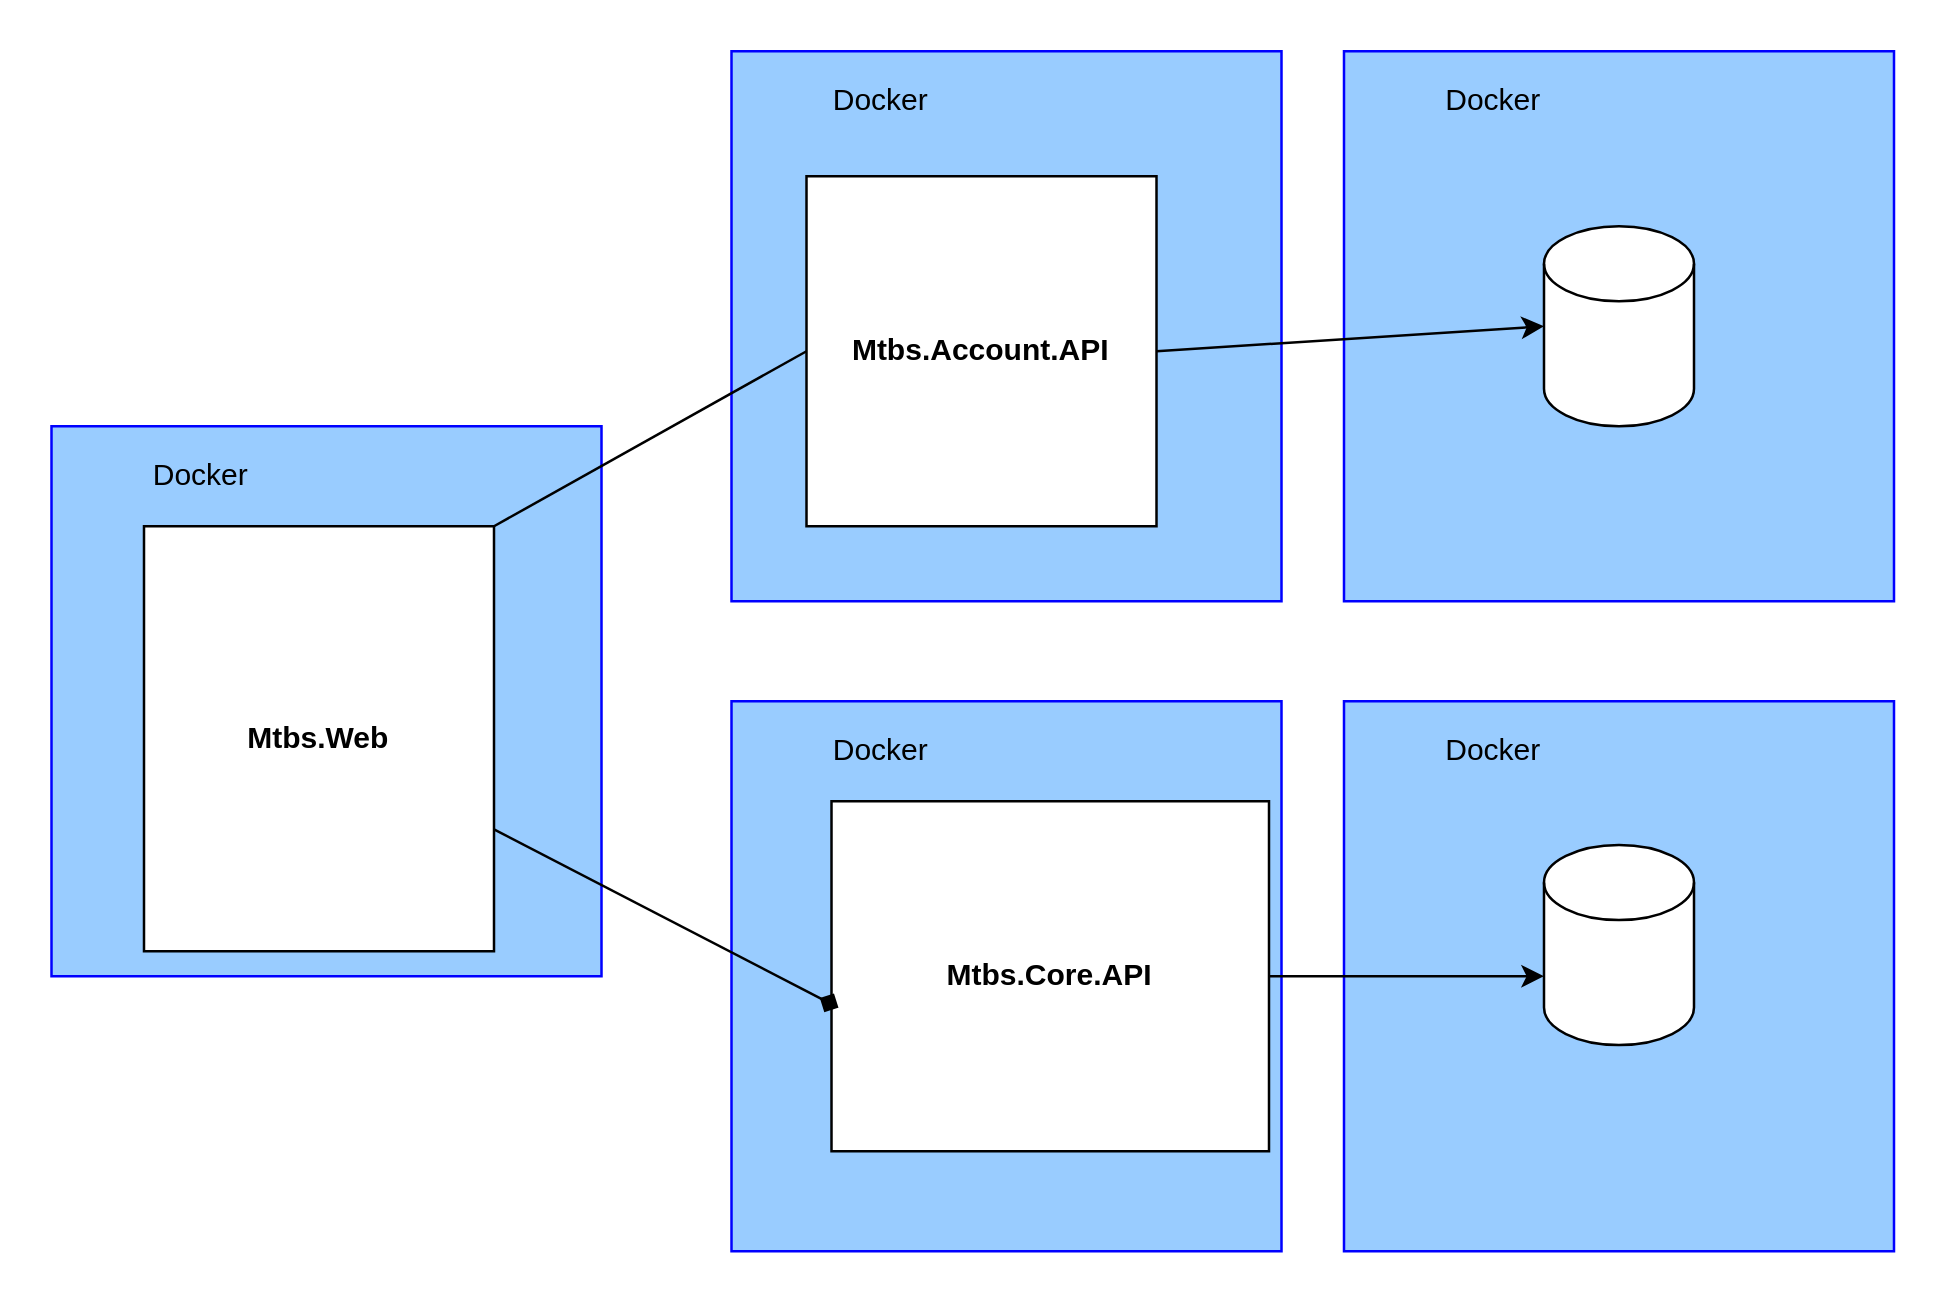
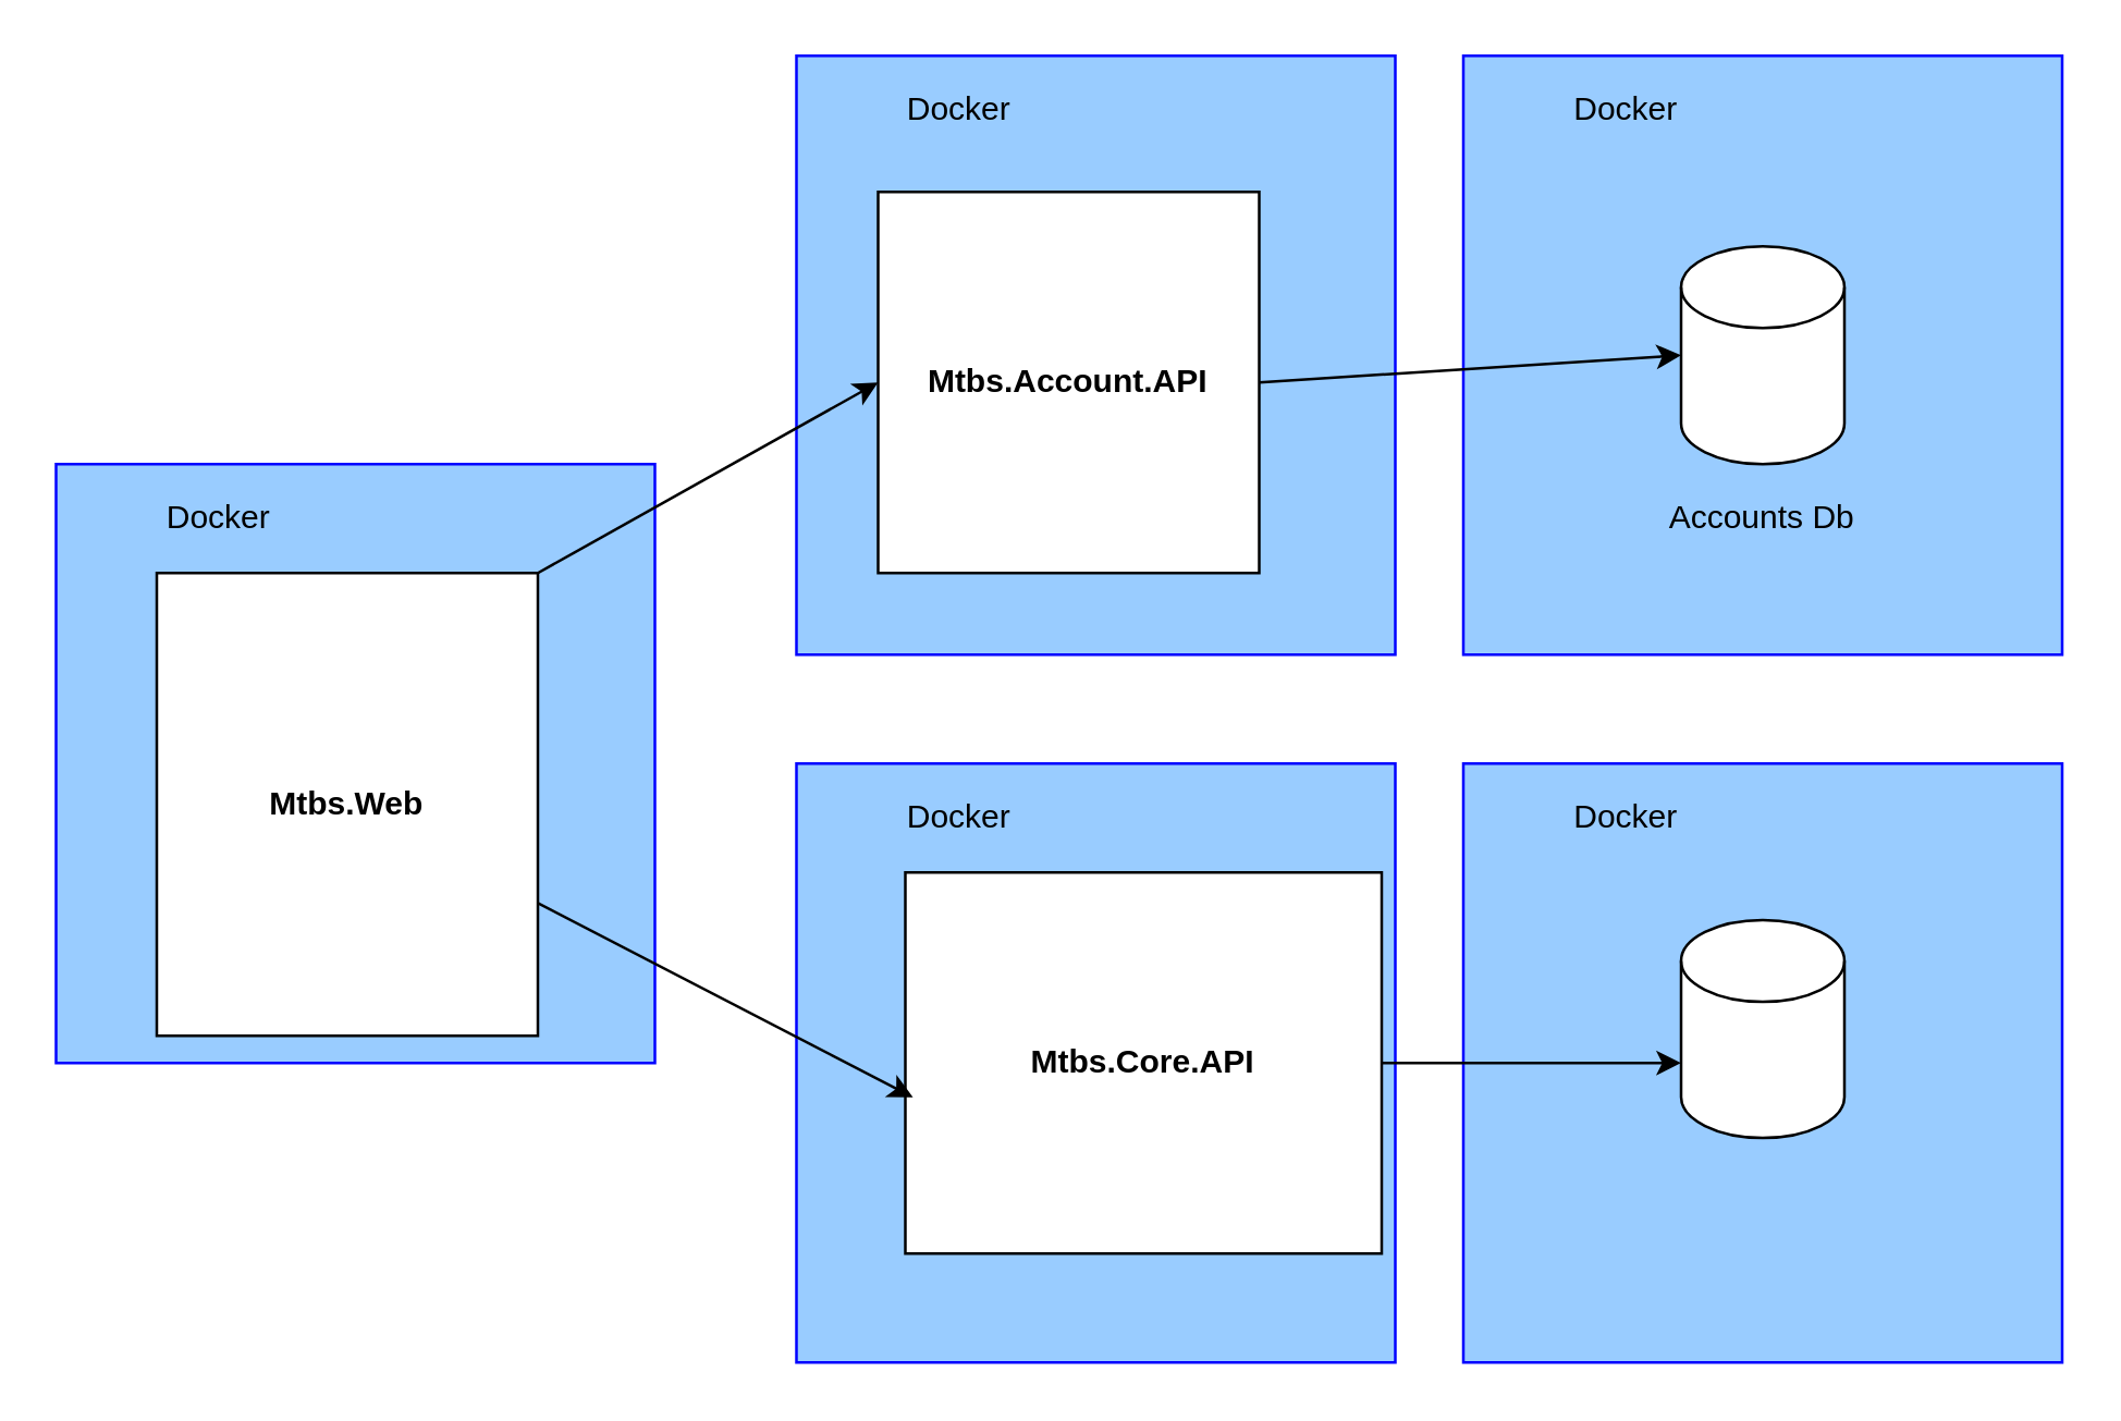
  <mxCell id="0" />
  <mxCell id="1" parent="0" />
  <mxCell id="2" value="" style="group" vertex="1" connectable="0" parent="1"><mxGeometry x="292" y="20" width="220" height="220" as="geometry" /></mxCell>
  <mxCell id="3" value="" style="whiteSpace=wrap;html=1;aspect=fixed;strokeColor=#0000FF;fillColor=#99CCFF;" vertex="1" parent="2"><mxGeometry width="220" height="220" as="geometry" /></mxCell>
  <mxCell id="4" value="Docker" style="text;html=1;strokeColor=none;fillColor=none;align=center;verticalAlign=middle;whiteSpace=wrap;rounded=0;container=1;" vertex="1" parent="2"><mxGeometry x="15" y="10" width="90" height="20" as="geometry" /></mxCell>
  <mxCell id="5" value="&lt;b&gt;Mtbs.Account.API&lt;/b&gt;" style="whiteSpace=wrap;html=1;aspect=fixed;" parent="1" vertex="1"><mxGeometry x="322" y="70" width="140" height="140" as="geometry" /></mxCell>
  <mxCell id="6" value="" style="group" vertex="1" connectable="0" parent="1"><mxGeometry x="537" y="20" width="220" height="220" as="geometry" /></mxCell>
  <mxCell id="7" value="" style="whiteSpace=wrap;html=1;aspect=fixed;strokeColor=#0000FF;fillColor=#99CCFF;" vertex="1" parent="6"><mxGeometry width="220" height="220" as="geometry" /></mxCell>
  <mxCell id="8" value="Docker" style="text;html=1;strokeColor=none;fillColor=none;align=center;verticalAlign=middle;whiteSpace=wrap;rounded=0;container=1;" vertex="1" parent="6"><mxGeometry x="15" y="10" width="90" height="20" as="geometry" /></mxCell>
  <mxCell id="9" value="" style="group" vertex="1" connectable="0" parent="1"><mxGeometry x="602" y="90" width="90" height="110" as="geometry" /></mxCell>
  <mxCell id="10" value="" style="shape=cylinder3;whiteSpace=wrap;html=1;boundedLbl=1;backgroundOutline=1;size=15;" parent="9" vertex="1"><mxGeometry x="15" width="60" height="80" as="geometry" /></mxCell>
+ <mxCell id="11" value="Accounts Db" style="text;html=1;strokeColor=none;fillColor=none;align=center;verticalAlign=middle;whiteSpace=wrap;rounded=0;" parent="9" vertex="1"><mxGeometry y="90" width="90" height="20" as="geometry" /></mxCell>
  <mxCell id="12" value="" style="endArrow=classic;html=1;exitX=1;exitY=0.5;exitDx=0;exitDy=0;entryX=0;entryY=0.5;entryDx=0;entryDy=0;entryPerimeter=0;" parent="1" source="5" target="10" edge="1"><mxGeometry x="305" y="50" width="50" height="50" as="geometry"><mxPoint x="777" y="340" as="sourcePoint" /><mxPoint x="827" y="290" as="targetPoint" /></mxGeometry></mxCell>
  <mxCell id="13" value="" style="group" vertex="1" connectable="0" parent="1"><mxGeometry x="292" y="280" width="220" height="220" as="geometry" /></mxCell>
  <mxCell id="14" value="" style="whiteSpace=wrap;html=1;aspect=fixed;strokeColor=#0000FF;fillColor=#99CCFF;" vertex="1" parent="13"><mxGeometry width="220" height="220" as="geometry" /></mxCell>
  <mxCell id="15" value="Docker" style="text;html=1;strokeColor=none;fillColor=none;align=center;verticalAlign=middle;whiteSpace=wrap;rounded=0;container=1;" vertex="1" parent="13"><mxGeometry x="15" y="10" width="90" height="20" as="geometry" /></mxCell>
  <mxCell id="16" value="&lt;b&gt;Mtbs.Core.API&lt;/b&gt;" style="whiteSpace=wrap;html=1;aspect=fixed;" parent="1" vertex="1"><mxGeometry x="332" y="320" width="175" height="140" as="geometry" /></mxCell>
  <mxCell id="17" value="" style="group" vertex="1" connectable="0" parent="1"><mxGeometry x="537" y="280" width="220" height="220" as="geometry" /></mxCell>
  <mxCell id="18" value="" style="whiteSpace=wrap;html=1;aspect=fixed;strokeColor=#0000FF;fillColor=#99CCFF;" vertex="1" parent="17"><mxGeometry width="220" height="220" as="geometry" /></mxCell>
  <mxCell id="19" value="Docker" style="text;html=1;strokeColor=none;fillColor=none;align=center;verticalAlign=middle;whiteSpace=wrap;rounded=0;container=1;" vertex="1" parent="17"><mxGeometry x="15" y="10" width="90" height="20" as="geometry" /></mxCell>
  <mxCell id="20" value="" style="group" vertex="1" connectable="0" parent="1"><mxGeometry x="602" y="337.5" width="90" height="112.5" as="geometry" /></mxCell>
  <mxCell id="21" value="" style="shape=cylinder3;whiteSpace=wrap;html=1;boundedLbl=1;backgroundOutline=1;size=15;container=1;" parent="20" vertex="1"><mxGeometry x="15" width="60" height="80" as="geometry" /></mxCell>
  <mxCell id="22" value="" style="endArrow=classic;html=1;exitX=1;exitY=0.5;exitDx=0;exitDy=0;entryX=0;entryY=0;entryDx=0;entryDy=52.5;entryPerimeter=0;" parent="1" source="16" target="21" edge="1"><mxGeometry x="305" y="310" width="50" height="50" as="geometry"><mxPoint x="787" y="580" as="sourcePoint" /><mxPoint x="1047" y="579" as="targetPoint" /></mxGeometry></mxCell>
  <mxCell id="23" value="" style="group" vertex="1" connectable="0" parent="1"><mxGeometry x="20" y="170" width="220" height="220" as="geometry" /></mxCell>
  <mxCell id="24" value="" style="whiteSpace=wrap;html=1;aspect=fixed;strokeColor=#0000FF;fillColor=#99CCFF;" vertex="1" parent="23"><mxGeometry width="220" height="220" as="geometry" /></mxCell>
  <mxCell id="25" value="Docker" style="text;html=1;strokeColor=none;fillColor=none;align=center;verticalAlign=middle;whiteSpace=wrap;rounded=0;container=1;" vertex="1" parent="23"><mxGeometry x="15" y="10" width="90" height="20" as="geometry" /></mxCell>
  <mxCell id="26" value="&lt;b&gt;Mtbs.Web&lt;/b&gt;" style="whiteSpace=wrap;html=1;aspect=fixed;" parent="1" vertex="1"><mxGeometry x="57" y="210" width="140" height="170" as="geometry" /></mxCell>
- <mxCell id="27" value="" style="endArrow=none;html=1;exitX=1;exitY=0;exitDx=0;exitDy=0;entryX=0;entryY=0.5;entryDx=0;entryDy=0;" parent="1" source="26" target="5" edge="1"><mxGeometry width="50" height="50" relative="1" as="geometry"><mxPoint x="482" y="130" as="sourcePoint" /><mxPoint x="742" y="129" as="targetPoint" /></mxGeometry></mxCell>
- <mxCell id="28" value="" style="endArrow=diamond;html=1;entryX=0.016;entryY=0.59;entryDx=0;entryDy=0;entryPerimeter=0;" parent="1" source="26" target="16" edge="1"><mxGeometry width="50" height="50" relative="1" as="geometry"><mxPoint x="502" y="150" as="sourcePoint" /><mxPoint x="762" y="149" as="targetPoint" /></mxGeometry></mxCell>
+ <mxCell id="27" value="" style="endArrow=classic;html=1;exitX=1;exitY=0;exitDx=0;exitDy=0;entryX=0;entryY=0.5;entryDx=0;entryDy=0;" parent="1" source="26" target="5" edge="1"><mxGeometry width="50" height="50" relative="1" as="geometry"><mxPoint x="482" y="130" as="sourcePoint" /><mxPoint x="742" y="129" as="targetPoint" /></mxGeometry></mxCell>
+ <mxCell id="28" value="" style="endArrow=classic;html=1;entryX=0.016;entryY=0.59;entryDx=0;entryDy=0;entryPerimeter=0;" parent="1" source="26" target="16" edge="1"><mxGeometry width="50" height="50" relative="1" as="geometry"><mxPoint x="502" y="150" as="sourcePoint" /><mxPoint x="762" y="149" as="targetPoint" /></mxGeometry></mxCell>
